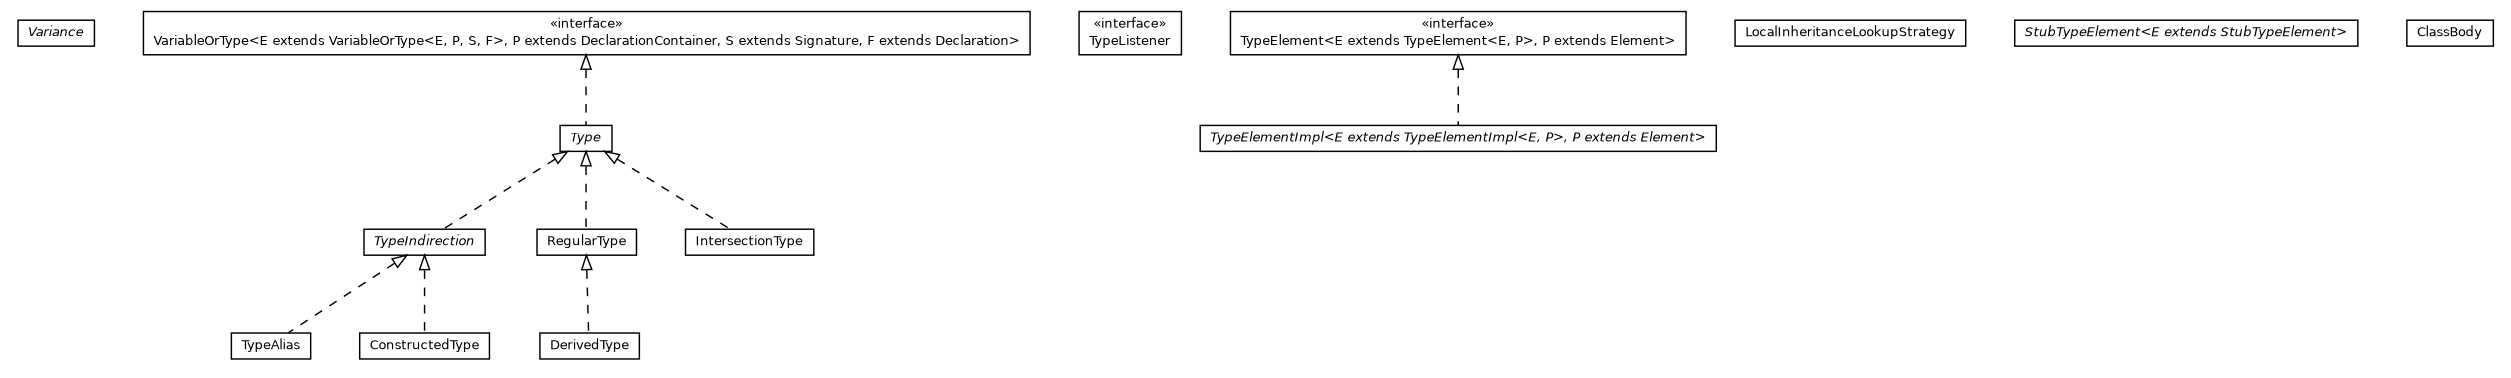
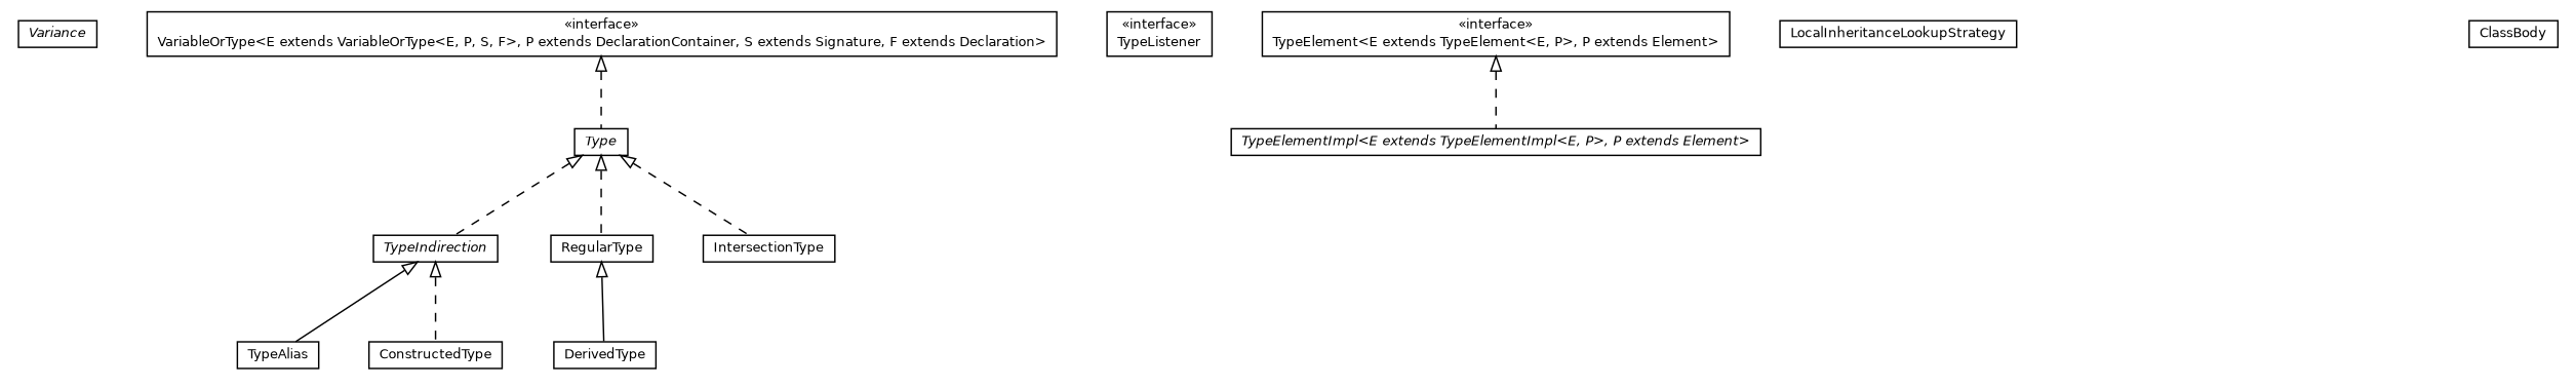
  digraph {
    nodesep=0.25
    ranksep=0.5
    node [fontcolor=black fontname=Helvetica fontsize=9.0 shape=plaintext]
    edge [arrowtail=empty dir=back fontname=Helvetica fontsize=10 headport=p labelfontname=Helvetica labelfontsize=10 style=dashed tailport=p]
    n1 [label=<<table title="chameleon.core.type.Variance" border="0" cellborder="1" cellspacing="0" cellpadding="2" port="p" href="./Variance.html"> 		<tr><td><table border="0" cellspacing="0" cellpadding="1"> <tr><td align="center" balign="center"><font face="Helvetica-Oblique"> Variance </font></td></tr> 		</table></td></tr> 		</table>>]
    n2 [label=<<table title="chameleon.core.type.VariableOrType" border="0" cellborder="1" cellspacing="0" cellpadding="2" port="p" href="./VariableOrType.html"> 		<tr><td><table border="0" cellspacing="0" cellpadding="1"> <tr><td align="center" balign="center"> &#171;interface&#187; </td></tr> <tr><td align="center" balign="center"> VariableOrType&lt;E extends VariableOrType&lt;E, P, S, F&gt;, P extends DeclarationContainer, S extends Signature, F extends Declaration&gt; </td></tr> 		</table></td></tr> 		</table>>]
    n3 [label=<<table title="chameleon.core.type.Type" border="0" cellborder="1" cellspacing="0" cellpadding="2" port="p" href="./Type.html"> 		<tr><td><table border="0" cellspacing="0" cellpadding="1"> <tr><td align="center" balign="center"><font face="Helvetica-Oblique"> Type </font></td></tr> 		</table></td></tr> 		</table>>]
    n4 [label=<<table title="chameleon.core.type.TypeIndirection" border="0" cellborder="1" cellspacing="0" cellpadding="2" port="p" href="./TypeIndirection.html"> 		<tr><td><table border="0" cellspacing="0" cellpadding="1"> <tr><td align="center" balign="center"><font face="Helvetica-Oblique"> TypeIndirection </font></td></tr> 		</table></td></tr> 		</table>>]
    n5 [label=<<table title="chameleon.core.type.RegularType" border="0" cellborder="1" cellspacing="0" cellpadding="2" port="p" href="./RegularType.html"> 		<tr><td><table border="0" cellspacing="0" cellpadding="1"> <tr><td align="center" balign="center"> RegularType </td></tr> 		</table></td></tr> 		</table>>]
    n6 [label=<<table title="chameleon.core.type.IntersectionType" border="0" cellborder="1" cellspacing="0" cellpadding="2" port="p" href="./IntersectionType.html"> 		<tr><td><table border="0" cellspacing="0" cellpadding="1"> <tr><td align="center" balign="center"> IntersectionType </td></tr> 		</table></td></tr> 		</table>>]
    n7 [label=<<table title="chameleon.core.type.TypeListener" border="0" cellborder="1" cellspacing="0" cellpadding="2" port="p" href="./TypeListener.html"> 		<tr><td><table border="0" cellspacing="0" cellpadding="1"> <tr><td align="center" balign="center"> &#171;interface&#187; </td></tr> <tr><td align="center" balign="center"> TypeListener </td></tr> 		</table></td></tr> 		</table>>]
    n8 [label=<<table title="chameleon.core.type.TypeAlias" border="0" cellborder="1" cellspacing="0" cellpadding="2" port="p" href="./TypeAlias.html"> 		<tr><td><table border="0" cellspacing="0" cellpadding="1"> <tr><td align="center" balign="center"> TypeAlias </td></tr> 		</table></td></tr> 		</table>>]
    n9 [label=<<table title="chameleon.core.type.ConstructedType" border="0" cellborder="1" cellspacing="0" cellpadding="2" port="p" href="./ConstructedType.html"> 		<tr><td><table border="0" cellspacing="0" cellpadding="1"> <tr><td align="center" balign="center"> ConstructedType </td></tr> 		</table></td></tr> 		</table>>]
    n10 [label=<<table title="chameleon.core.type.TypeElementImpl" border="0" cellborder="1" cellspacing="0" cellpadding="2" port="p" href="./TypeElementImpl.html"> 		<tr><td><table border="0" cellspacing="0" cellpadding="1"> <tr><td align="center" balign="center"><font face="Helvetica-Oblique"> TypeElementImpl&lt;E extends TypeElementImpl&lt;E, P&gt;, P extends Element&gt; </font></td></tr> 		</table></td></tr> 		</table>>]
    n11 [label=<<table title="chameleon.core.type.TypeElement" border="0" cellborder="1" cellspacing="0" cellpadding="2" port="p" href="./TypeElement.html"> 		<tr><td><table border="0" cellspacing="0" cellpadding="1"> <tr><td align="center" balign="center"> &#171;interface&#187; </td></tr> <tr><td align="center" balign="center"> TypeElement&lt;E extends TypeElement&lt;E, P&gt;, P extends Element&gt; </td></tr> 		</table></td></tr> 		</table>>]
    n12 [label=<<table title="chameleon.core.type.DerivedType" border="0" cellborder="1" cellspacing="0" cellpadding="2" port="p" href="./DerivedType.html"> 		<tr><td><table border="0" cellspacing="0" cellpadding="1"> <tr><td align="center" balign="center"> DerivedType </td></tr> 		</table></td></tr> 		</table>>]
    n13 [label=<<table title="chameleon.core.type.Type.LocalInheritanceLookupStrategy" border="0" cellborder="1" cellspacing="0" cellpadding="2" port="p" href="./Type.LocalInheritanceLookupStrategy.html"> 		<tr><td><table border="0" cellspacing="0" cellpadding="1"> <tr><td align="center" balign="center"> LocalInheritanceLookupStrategy </td></tr> 		</table></td></tr> 		</table>>]
-   n14 [label=<<table title="chameleon.core.type.StubTypeElement" border="0" cellborder="1" cellspacing="0" cellpadding="2" port="p" href="./StubTypeElement.html"> 		<tr><td><table border="0" cellspacing="0" cellpadding="1"> <tr><td align="center" balign="center"><font face="Helvetica-Oblique"> StubTypeElement&lt;E extends StubTypeElement&gt; </font></td></tr> 		</table></td></tr> 		</table>>]
    n15 [label=<<table title="chameleon.core.type.ClassBody" border="0" cellborder="1" cellspacing="0" cellpadding="2" port="p" href="./ClassBody.html"> 		<tr><td><table border="0" cellspacing="0" cellpadding="1"> <tr><td align="center" balign="center"> ClassBody </td></tr> 		</table></td></tr> 		</table>>]
    n2 -> n3
    n3 -> n4
    n3 -> n5
    n3 -> n6
-   n4 -> n8
+   n4 -> n8 [style=""]
    n4 -> n9
-   n5 -> n12
+   n5 -> n12 [style=""]
    n11 -> n10
  }
